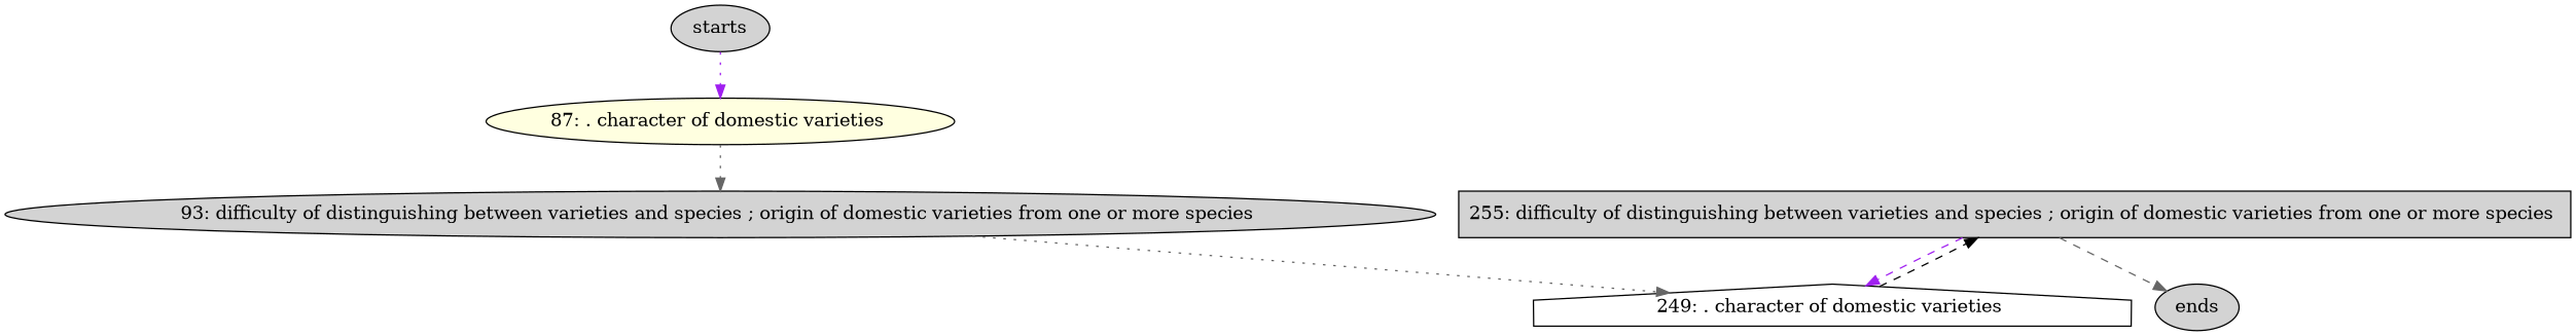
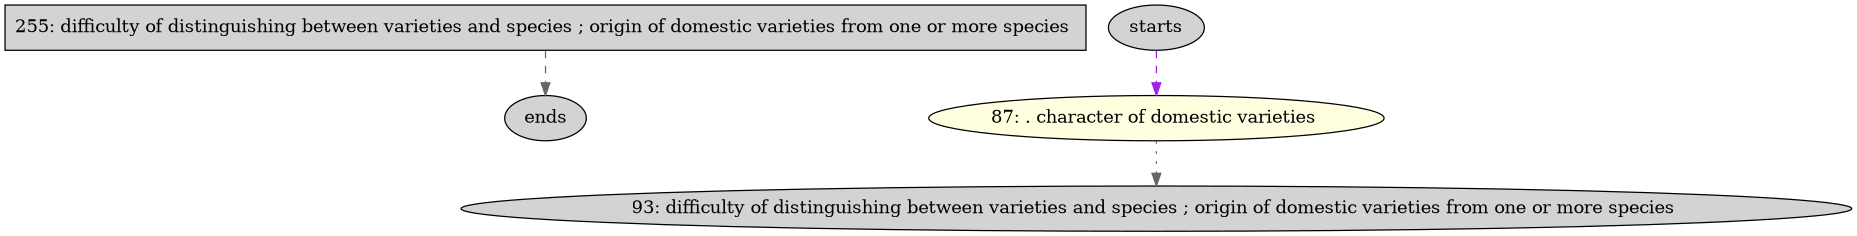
  digraph {
    node [fillcolor=lightgrey shape=ellipse style=filled]
    edge [color=gray40 style=dashed]
    n1 [label="255: difficulty of distinguishing between varieties and species ; origin of domestic varieties from one or more species " shape=box]
-   n2 [fillcolor=white label="249: . character of domestic varieties " shape=house]
    n3 [label=ends]
    n4 [label="93: difficulty of distinguishing between varieties and species ; origin of domestic varieties from one or more species "]
    n5 [fillcolor=lightyellow label="87: . character of domestic varieties "]
    n6 [label=starts]
-   n1 -> n2 [color=purple]
    n1 -> n3
-   n2 -> n1 [color=black]
-   n4 -> n2 [style=dotted]
    n5 -> n4 [style=dotted]
-   n6 -> n5 [color=purple style=dotted]
+   n6 -> n5 [color=purple]
  }
